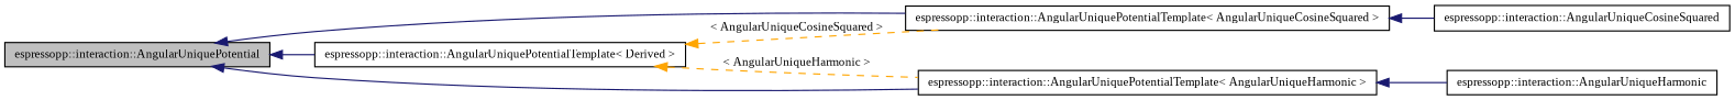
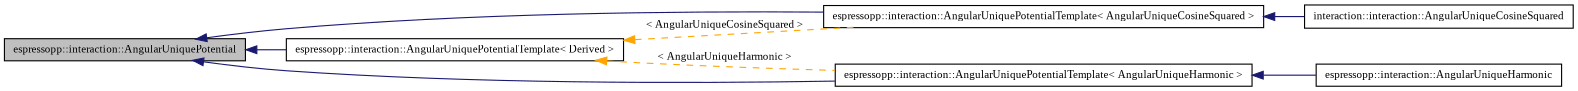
  digraph {
    rankdir=LR
    fontname="Liberation Serif"
    node [color=black fillcolor=white fontname="Liberation Serif" fontsize=10 shape=record style=filled]
    edge [color=midnightblue dir=back fontname="Liberation Serif" fontsize=10 labelfontname=Helvetica labelfontsize=10 style=solid]
    n1 [fillcolor=grey75 fontcolor=black height=0.2 label="espressopp::interaction::AngularUniquePotential" width=0.4]
    n2 [height=0.2 label="espressopp::interaction::AngularUniquePotentialTemplate\< AngularUniqueCosineSquared \>" width=0.4]
    n3 [height=0.2 label="espressopp::interaction::AngularUniquePotentialTemplate\< AngularUniqueHarmonic \>" width=0.4]
    n4 [height=0.2 label="espressopp::interaction::AngularUniquePotentialTemplate\< Derived \>" width=0.4]
-   n5 [height=0.2 label="espressopp::interaction::AngularUniqueCosineSquared" width=0.4]
+   n5 [height=0.2 label="interaction::interaction::AngularUniqueCosineSquared" width=0.4]
    n6 [height=0.2 label="espressopp::interaction::AngularUniqueHarmonic" width=0.4]
    n1 -> n2
    n1 -> n3
    n1 -> n4
    n2 -> n5
    n3 -> n6
    n4 -> n2 [color=orange label=" \< AngularUniqueCosineSquared \>" style=dashed]
    n4 -> n3 [color=orange label=" \< AngularUniqueHarmonic \>" style=dashed]
  }
